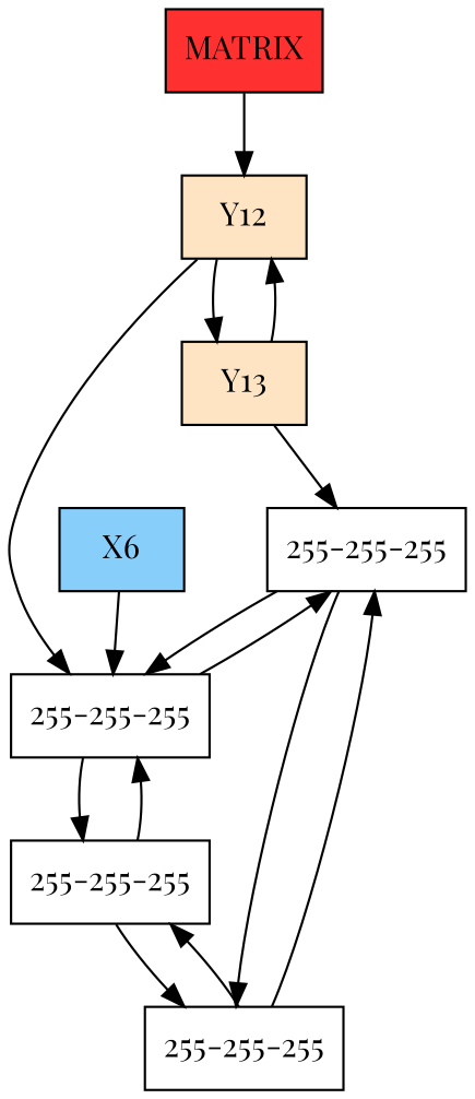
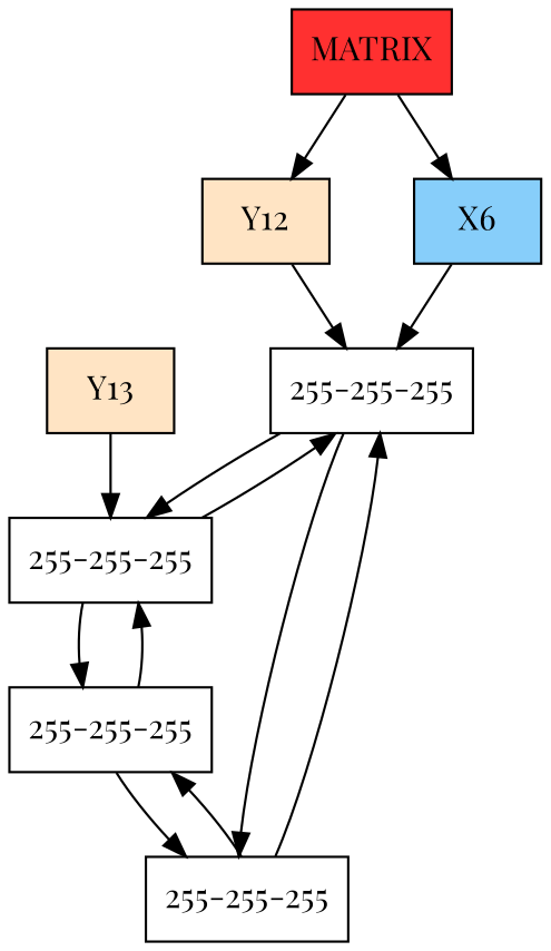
  digraph {
    fontname="Playfair Display"
    nodesep=0.5
    node [fontname="Playfair Display" shape=box]
    edge [fontname="Playfair Display"]
    n1 [fillcolor=firebrick1 label=MATRIX style=filled]
    n2 [fillcolor=bisque1 label=Y12 style=filled]
    n3 [fillcolor=lightskyblue label=X6 style=filled]
    n4 [fillcolor=bisque1 label=Y13 style=filled]
    n5 [label="255-255-255"]
    n6 [label="255-255-255"]
    n7 [label="255-255-255"]
    n8 [label="255-255-255"]
    n1 -> n2
-   n2 -> n4
+   n1 -> n3
    n2 -> n5
    n3 -> n5
-   n4 -> n2
    n4 -> n6
    n5 -> n6
    n5 -> n7
    n6 -> n5
    n6 -> n8
    n7 -> n5
    n7 -> n8
    n8 -> n6
    n8 -> n7
  }
